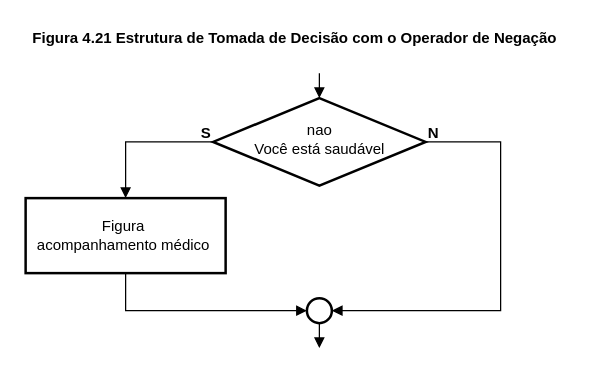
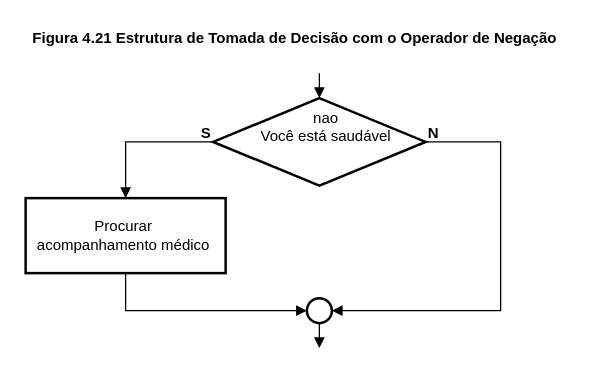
  <mxCell id="0" />
  <mxCell id="1" parent="0" />
  <mxCell id="2" value="&lt;b&gt;Figura 4.21 Estrutura de Tomada de Decisão com o Operador de Negação&lt;/b&gt;" style="text;html=1;align=center;verticalAlign=middle;resizable=0;points=[];autosize=1;strokeColor=none;fillColor=none;" vertex="1" parent="1"><mxGeometry x="20" y="20" width="430" height="20" as="geometry" /></mxCell>
  <mxCell id="3" value="" style="group" vertex="1" connectable="0" parent="1"><mxGeometry x="20" y="58" width="380" height="220" as="geometry" /></mxCell>
  <mxCell id="4" style="edgeStyle=orthogonalEdgeStyle;rounded=0;orthogonalLoop=1;jettySize=auto;html=1;endArrow=block;endFill=1;entryX=0.5;entryY=0;entryDx=0;entryDy=0;entryPerimeter=0;" edge="1" parent="3" target="6"><mxGeometry relative="1" as="geometry"><mxPoint x="240" y="-40" as="targetPoint" /><mxPoint x="235" as="sourcePoint" /></mxGeometry></mxCell>
  <mxCell id="5" value="" style="group" vertex="1" connectable="0" parent="3"><mxGeometry y="20" width="380" height="200" as="geometry" /></mxCell>
  <mxCell id="6" value="" style="strokeWidth=2;html=1;shape=mxgraph.flowchart.decision;whiteSpace=wrap;" vertex="1" parent="5"><mxGeometry x="150" width="170" height="70" as="geometry" /></mxCell>
  <mxCell id="7" value="" style="whiteSpace=wrap;html=1;strokeWidth=2;" vertex="1" parent="5"><mxGeometry y="80" width="160" height="60" as="geometry" /></mxCell>
  <mxCell id="8" value="" style="edgeStyle=orthogonalEdgeStyle;rounded=0;orthogonalLoop=1;jettySize=auto;html=1;exitX=0;exitY=0.5;exitDx=0;exitDy=0;exitPerimeter=0;endArrow=block;endFill=1;" edge="1" parent="5" source="6" target="7"><mxGeometry relative="1" as="geometry" /></mxCell>
  <mxCell id="9" style="edgeStyle=orthogonalEdgeStyle;rounded=0;orthogonalLoop=1;jettySize=auto;html=1;exitX=0.5;exitY=1;exitDx=0;exitDy=0;exitPerimeter=0;endArrow=block;endFill=1;" edge="1" parent="5" source="10"><mxGeometry relative="1" as="geometry"><mxPoint x="235" y="200" as="targetPoint" /></mxGeometry></mxCell>
  <mxCell id="10" value="" style="strokeWidth=2;html=1;shape=mxgraph.flowchart.start_2;whiteSpace=wrap;" vertex="1" parent="5"><mxGeometry x="225" y="160" width="20" height="20" as="geometry" /></mxCell>
  <mxCell id="11" style="edgeStyle=orthogonalEdgeStyle;rounded=0;orthogonalLoop=1;jettySize=auto;html=1;exitX=1;exitY=0.5;exitDx=0;exitDy=0;exitPerimeter=0;entryX=1;entryY=0.5;entryDx=0;entryDy=0;entryPerimeter=0;endArrow=block;endFill=1;" edge="1" parent="5" source="6" target="10"><mxGeometry relative="1" as="geometry"><Array as="points"><mxPoint x="380" y="35" /><mxPoint x="380" y="170" /></Array></mxGeometry></mxCell>
  <mxCell id="12" style="edgeStyle=orthogonalEdgeStyle;rounded=0;orthogonalLoop=1;jettySize=auto;html=1;exitX=0.5;exitY=1;exitDx=0;exitDy=0;entryX=0;entryY=0.5;entryDx=0;entryDy=0;entryPerimeter=0;endArrow=block;endFill=1;" edge="1" parent="5" source="7" target="10"><mxGeometry relative="1" as="geometry" /></mxCell>
  <mxCell id="13" value="&lt;b&gt;N&lt;/b&gt;" style="text;html=1;align=center;verticalAlign=middle;resizable=0;points=[];autosize=1;strokeColor=none;fillColor=none;" vertex="1" parent="5"><mxGeometry x="316" y="18" width="20" height="20" as="geometry" /></mxCell>
  <mxCell id="14" value="&lt;b&gt;S&lt;/b&gt;" style="text;html=1;align=center;verticalAlign=middle;resizable=0;points=[];autosize=1;strokeColor=none;fillColor=none;" vertex="1" parent="5"><mxGeometry x="134" y="18" width="20" height="20" as="geometry" /></mxCell>
- <mxCell id="15" value="nao&lt;br&gt;Você está saudável" style="text;html=1;align=center;verticalAlign=middle;resizable=0;points=[];autosize=1;strokeColor=none;fillColor=none;" vertex="1" parent="5"><mxGeometry x="175" y="18" width="120" height="30" as="geometry" /></mxCell>
- <mxCell id="16" value="Figura&lt;br&gt;acompanhamento médico" style="text;html=1;align=center;verticalAlign=middle;resizable=0;points=[];autosize=1;strokeColor=none;fillColor=none;" vertex="1" parent="5"><mxGeometry x="3" y="95" width="150" height="30" as="geometry" /></mxCell>
+ <mxCell id="15" value="nao&lt;br&gt;Você está saudável" style="text;html=1;align=center;verticalAlign=middle;resizable=0;points=[];autosize=1;strokeColor=none;fillColor=none;" vertex="1" parent="5"><mxGeometry x="180" y="8" width="120" height="30" as="geometry" /></mxCell>
+ <mxCell id="16" value="Procurar&lt;br&gt;acompanhamento médico" style="text;html=1;align=center;verticalAlign=middle;resizable=0;points=[];autosize=1;strokeColor=none;fillColor=none;" vertex="1" parent="5"><mxGeometry x="3" y="95" width="150" height="30" as="geometry" /></mxCell>
